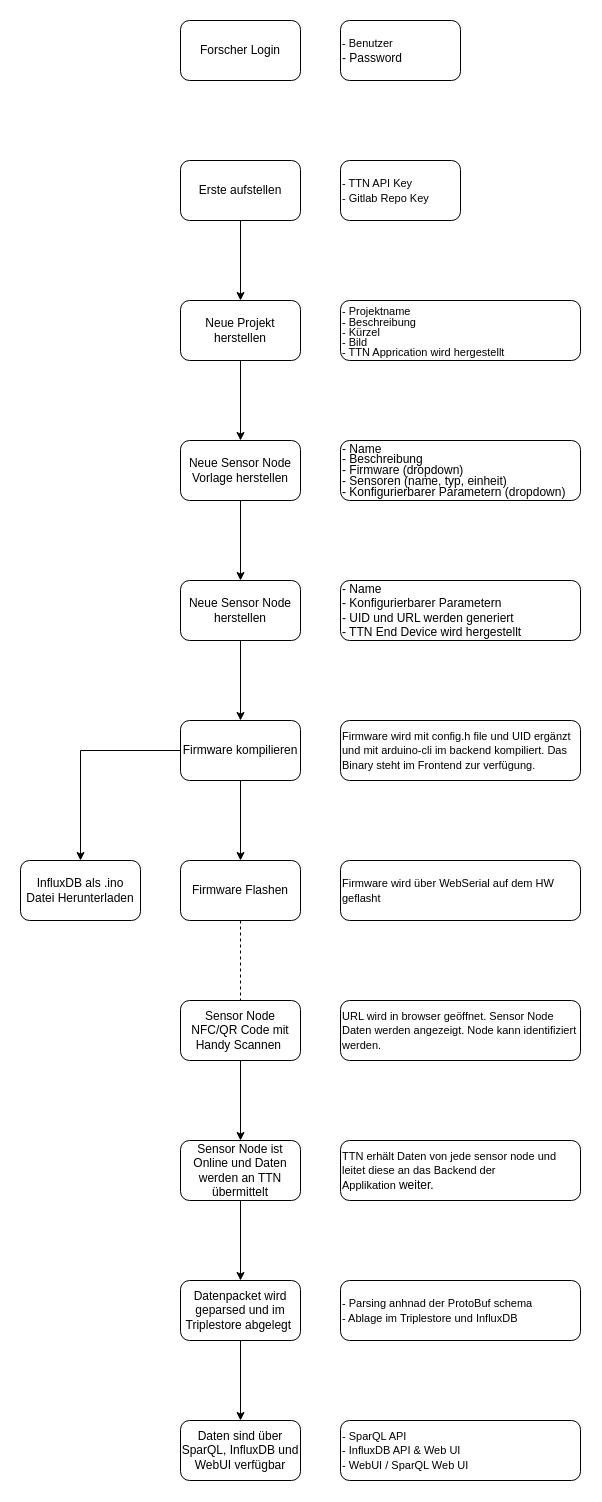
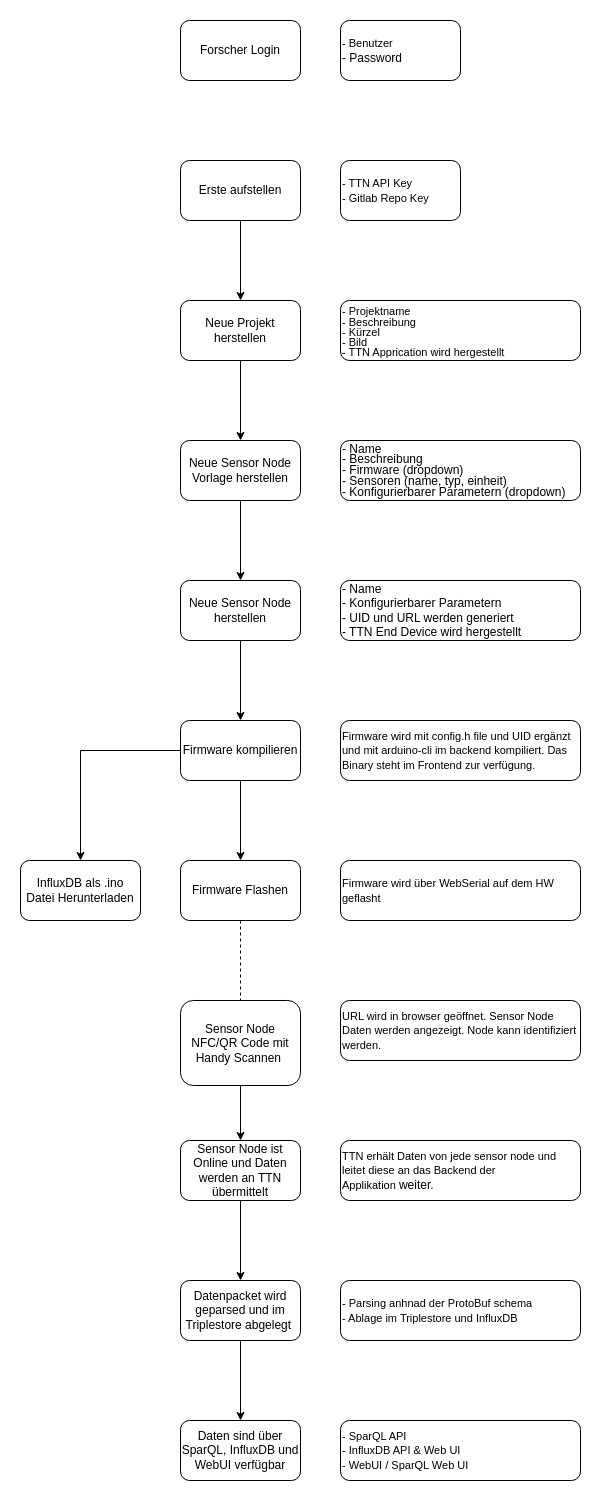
  <mxCell id="0" />
  <mxCell id="1" parent="0" />
  <mxCell id="2" value="" style="edgeStyle=orthogonalEdgeStyle;rounded=0;orthogonalLoop=1;jettySize=auto;html=1;" parent="1" source="4" target="6" edge="1"><mxGeometry relative="1" as="geometry" /></mxCell>
  <mxCell id="3" value="" style="edgeStyle=orthogonalEdgeStyle;rounded=0;orthogonalLoop=1;jettySize=auto;html=1;startArrow=classic;startFill=1;endArrow=none;endFill=0;" parent="1" source="4" target="11" edge="1"><mxGeometry relative="1" as="geometry" /></mxCell>
  <mxCell id="4" value="Neue Projekt herstellen" style="rounded=1;whiteSpace=wrap;html=1;" parent="1" vertex="1"><mxGeometry x="180" y="300" width="120" height="60" as="geometry" /></mxCell>
  <mxCell id="5" value="" style="edgeStyle=orthogonalEdgeStyle;rounded=0;orthogonalLoop=1;jettySize=auto;html=1;" parent="1" source="6" target="8" edge="1"><mxGeometry relative="1" as="geometry" /></mxCell>
  <mxCell id="6" value="Neue Sensor Node Vorlage herstellen" style="whiteSpace=wrap;html=1;rounded=1;" parent="1" vertex="1"><mxGeometry x="180" y="440" width="120" height="60" as="geometry" /></mxCell>
  <mxCell id="7" value="" style="edgeStyle=orthogonalEdgeStyle;rounded=0;orthogonalLoop=1;jettySize=auto;html=1;" parent="1" source="8" target="17" edge="1"><mxGeometry relative="1" as="geometry" /></mxCell>
  <mxCell id="8" value="Neue Sensor Node herstellen" style="rounded=1;whiteSpace=wrap;html=1;" parent="1" vertex="1"><mxGeometry x="180" y="580" width="120" height="60" as="geometry" /></mxCell>
  <mxCell id="9" value="&lt;font style=&quot;font-size: 11px;&quot;&gt;- Projektname&lt;br&gt;&lt;/font&gt;&lt;div style=&quot;font-size: 11px; line-height: 90%;&quot;&gt;&lt;span style=&quot;background-color: initial;&quot;&gt;&lt;font style=&quot;font-size: 11px;&quot;&gt;- Beschreibung&lt;/font&gt;&lt;/span&gt;&lt;/div&gt;&lt;div style=&quot;font-size: 11px; line-height: 90%;&quot;&gt;- Kürzel&lt;/div&gt;&lt;div style=&quot;font-size: 11px; line-height: 90%;&quot;&gt;- Bild&lt;/div&gt;&lt;div style=&quot;font-size: 11px; line-height: 90%;&quot;&gt;- TTN Apprication wird hergestellt&lt;/div&gt;" style="rounded=1;whiteSpace=wrap;html=1;align=left;" parent="1" vertex="1"><mxGeometry x="340" y="300" width="240" height="60" as="geometry" /></mxCell>
  <mxCell id="10" value="&lt;p style=&quot;line-height: 90%;&quot;&gt;&lt;font style=&quot;font-size: 12px;&quot;&gt;- Name&lt;br&gt;- Beschreibung&lt;br&gt;- Firmware (dropdown)&lt;br&gt;- Sensoren (name, typ, einheit)&lt;br&gt;- Konfigurierbarer Parametern (dropdown)&lt;/font&gt;&lt;/p&gt;" style="rounded=1;whiteSpace=wrap;html=1;align=left;" parent="1" vertex="1"><mxGeometry x="340" y="440" width="240" height="60" as="geometry" /></mxCell>
  <mxCell id="11" value="Erste aufstellen" style="rounded=1;whiteSpace=wrap;html=1;" parent="1" vertex="1"><mxGeometry x="180" y="160" width="120" height="60" as="geometry" /></mxCell>
  <mxCell id="12" value="Forscher Login" style="rounded=1;whiteSpace=wrap;html=1;" parent="1" vertex="1"><mxGeometry x="180" y="20" width="120" height="60" as="geometry" /></mxCell>
  <mxCell id="13" value="&lt;span style=&quot;font-size: 11px;&quot;&gt;- TTN API Key&lt;br&gt;- Gitlab Repo Key&lt;br&gt;&lt;/span&gt;" style="rounded=1;whiteSpace=wrap;html=1;align=left;" parent="1" vertex="1"><mxGeometry x="340" y="160" width="120" height="60" as="geometry" /></mxCell>
  <mxCell id="14" value="&lt;span style=&quot;font-size: 11px;&quot;&gt;- Benutzer&lt;br&gt;&lt;/span&gt;- Password" style="rounded=1;whiteSpace=wrap;html=1;align=left;" parent="1" vertex="1"><mxGeometry x="340" y="20" width="120" height="60" as="geometry" /></mxCell>
  <mxCell id="15" value="" style="edgeStyle=orthogonalEdgeStyle;rounded=0;orthogonalLoop=1;jettySize=auto;html=1;" parent="1" source="17" target="20" edge="1"><mxGeometry relative="1" as="geometry" /></mxCell>
  <mxCell id="16" value="" style="edgeStyle=orthogonalEdgeStyle;rounded=0;orthogonalLoop=1;jettySize=auto;html=1;" parent="1" source="17" target="22" edge="1"><mxGeometry relative="1" as="geometry" /></mxCell>
  <mxCell id="17" value="Firmware kompilieren" style="rounded=1;whiteSpace=wrap;html=1;" parent="1" vertex="1"><mxGeometry x="180" y="720" width="120" height="60" as="geometry" /></mxCell>
  <mxCell id="18" value="&lt;p style=&quot;line-height: 20%;&quot;&gt;- Name&lt;/p&gt;&lt;p style=&quot;line-height: 20%;&quot;&gt;- Konfigurierbarer Parametern&lt;/p&gt;&lt;p style=&quot;line-height: 20%;&quot;&gt;- UID und URL werden generiert&lt;/p&gt;&lt;p style=&quot;line-height: 20%;&quot;&gt;- TTN End Device wird hergestellt&lt;/p&gt;" style="rounded=1;whiteSpace=wrap;html=1;align=left;" parent="1" vertex="1"><mxGeometry x="340" y="580" width="240" height="60" as="geometry" /></mxCell>
  <mxCell id="19" value="&lt;span style=&quot;font-size: 11px;&quot;&gt;Firmware wird mit config.h file und UID ergänzt und mit arduino-cli im backend kompiliert. Das Binary steht im Frontend zur verfügung.&lt;/span&gt;" style="rounded=1;whiteSpace=wrap;html=1;align=left;" parent="1" vertex="1"><mxGeometry x="340" y="720" width="240" height="60" as="geometry" /></mxCell>
  <mxCell id="20" value="InfluxDB als .ino Datei Herunterladen" style="rounded=1;whiteSpace=wrap;html=1;" parent="1" vertex="1"><mxGeometry x="20" y="860" width="120" height="60" as="geometry" /></mxCell>
  <mxCell id="21" value="" style="edgeStyle=orthogonalEdgeStyle;rounded=0;orthogonalLoop=1;jettySize=auto;html=1;dashed=1;endArrow=none;endFill=0;" parent="1" source="22" target="25" edge="1"><mxGeometry relative="1" as="geometry" /></mxCell>
  <mxCell id="22" value="Firmware Flashen" style="rounded=1;whiteSpace=wrap;html=1;" parent="1" vertex="1"><mxGeometry x="180" y="860" width="120" height="60" as="geometry" /></mxCell>
  <mxCell id="23" value="&lt;span style=&quot;font-size: 11px;&quot;&gt;Firmware wird über WebSerial auf dem HW geflasht&lt;/span&gt;" style="rounded=1;whiteSpace=wrap;html=1;align=left;" parent="1" vertex="1"><mxGeometry x="340" y="860" width="240" height="60" as="geometry" /></mxCell>
  <mxCell id="24" value="" style="edgeStyle=orthogonalEdgeStyle;rounded=0;orthogonalLoop=1;jettySize=auto;html=1;" parent="1" source="25" target="28" edge="1"><mxGeometry relative="1" as="geometry" /></mxCell>
- <mxCell id="25" value="Sensor Node NFC/QR Code mit Handy Scannen&amp;nbsp;" style="whiteSpace=wrap;html=1;rounded=1;" parent="1" vertex="1"><mxGeometry x="180" y="1000" width="120" height="60" as="geometry" /></mxCell>
+ <mxCell id="25" value="Sensor Node NFC/QR Code mit Handy Scannen&amp;nbsp;" style="whiteSpace=wrap;html=1;rounded=1;" parent="1" vertex="1"><mxGeometry x="180" y="1000" width="120" height="85" as="geometry" /></mxCell>
  <mxCell id="26" value="&lt;span style=&quot;font-size: 11px;&quot;&gt;URL wird in browser geöffnet. Sensor Node Daten werden angezeigt. Node kann identifiziert werden.&lt;/span&gt;" style="rounded=1;whiteSpace=wrap;html=1;align=left;" parent="1" vertex="1"><mxGeometry x="340" y="1000" width="240" height="60" as="geometry" /></mxCell>
  <mxCell id="27" value="" style="edgeStyle=orthogonalEdgeStyle;rounded=0;orthogonalLoop=1;jettySize=auto;html=1;" parent="1" source="28" target="31" edge="1"><mxGeometry relative="1" as="geometry" /></mxCell>
  <mxCell id="28" value="Sensor Node ist Online und Daten werden an TTN übermittelt" style="whiteSpace=wrap;html=1;rounded=1;" parent="1" vertex="1"><mxGeometry x="180" y="1140" width="120" height="60" as="geometry" /></mxCell>
  <mxCell id="29" value="&lt;span style=&quot;font-size: 11px;&quot;&gt;TTN erhält Daten von jede sensor node und leitet diese an das Backend der Applikation&amp;nbsp;&lt;/span&gt;weiter." style="rounded=1;whiteSpace=wrap;html=1;align=left;" parent="1" vertex="1"><mxGeometry x="340" y="1140" width="240" height="60" as="geometry" /></mxCell>
  <mxCell id="30" value="" style="edgeStyle=orthogonalEdgeStyle;rounded=0;orthogonalLoop=1;jettySize=auto;html=1;" edge="1" parent="1" source="31" target="32"><mxGeometry relative="1" as="geometry" /></mxCell>
  <mxCell id="31" value="Datenpacket wird geparsed und im Triplestore abgelegt&amp;nbsp;" style="whiteSpace=wrap;html=1;rounded=1;" parent="1" vertex="1"><mxGeometry x="180" y="1280" width="120" height="60" as="geometry" /></mxCell>
  <mxCell id="32" value="Daten sind über SparQL, InfluxDB und WebUI verfügbar" style="whiteSpace=wrap;html=1;rounded=1;" vertex="1" parent="1"><mxGeometry x="180" y="1420" width="120" height="60" as="geometry" /></mxCell>
  <mxCell id="33" value="&lt;span style=&quot;font-size: 11px;&quot;&gt;- Parsing anhnad der ProtoBuf schema&lt;br&gt;- Ablage im Triplestore und InfluxDB&lt;br&gt;&lt;/span&gt;" style="rounded=1;whiteSpace=wrap;html=1;align=left;" vertex="1" parent="1"><mxGeometry x="340" y="1280" width="240" height="60" as="geometry" /></mxCell>
  <mxCell id="34" value="&lt;span style=&quot;font-size: 11px;&quot;&gt;- SparQL API&lt;br&gt;- InfluxDB API &amp;amp; Web UI&lt;br&gt;- WebUI / SparQL Web UI&lt;br&gt;&lt;/span&gt;" style="rounded=1;whiteSpace=wrap;html=1;align=left;" vertex="1" parent="1"><mxGeometry x="340" y="1420" width="240" height="60" as="geometry" /></mxCell>
